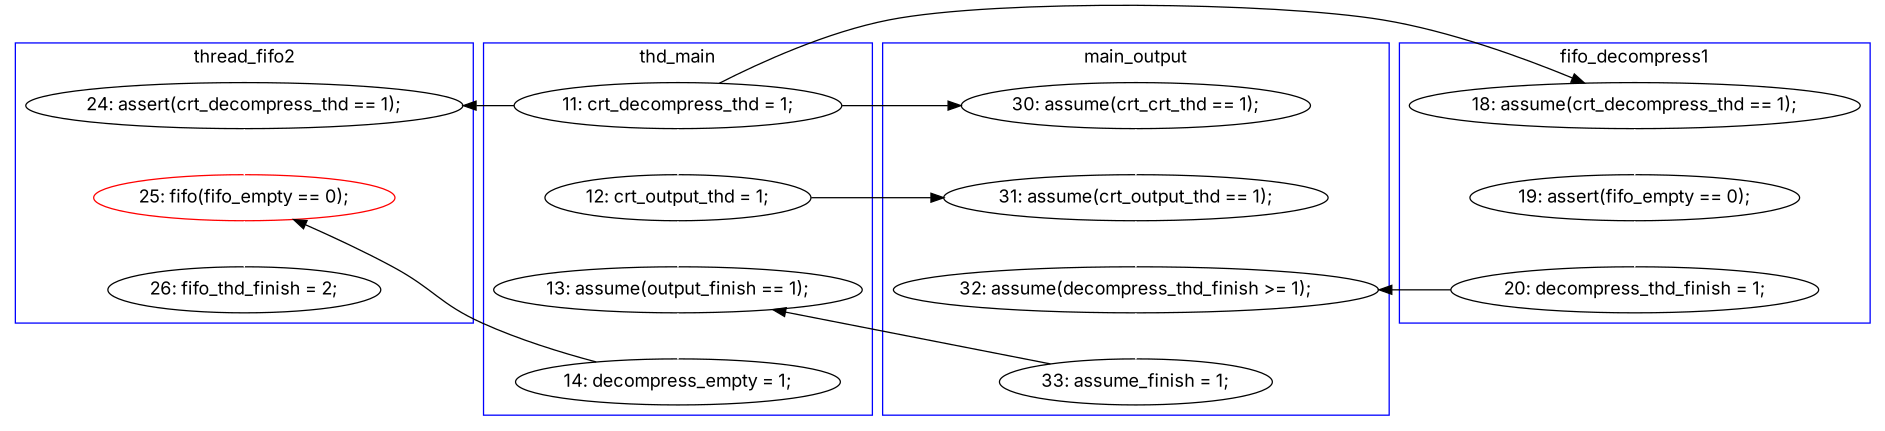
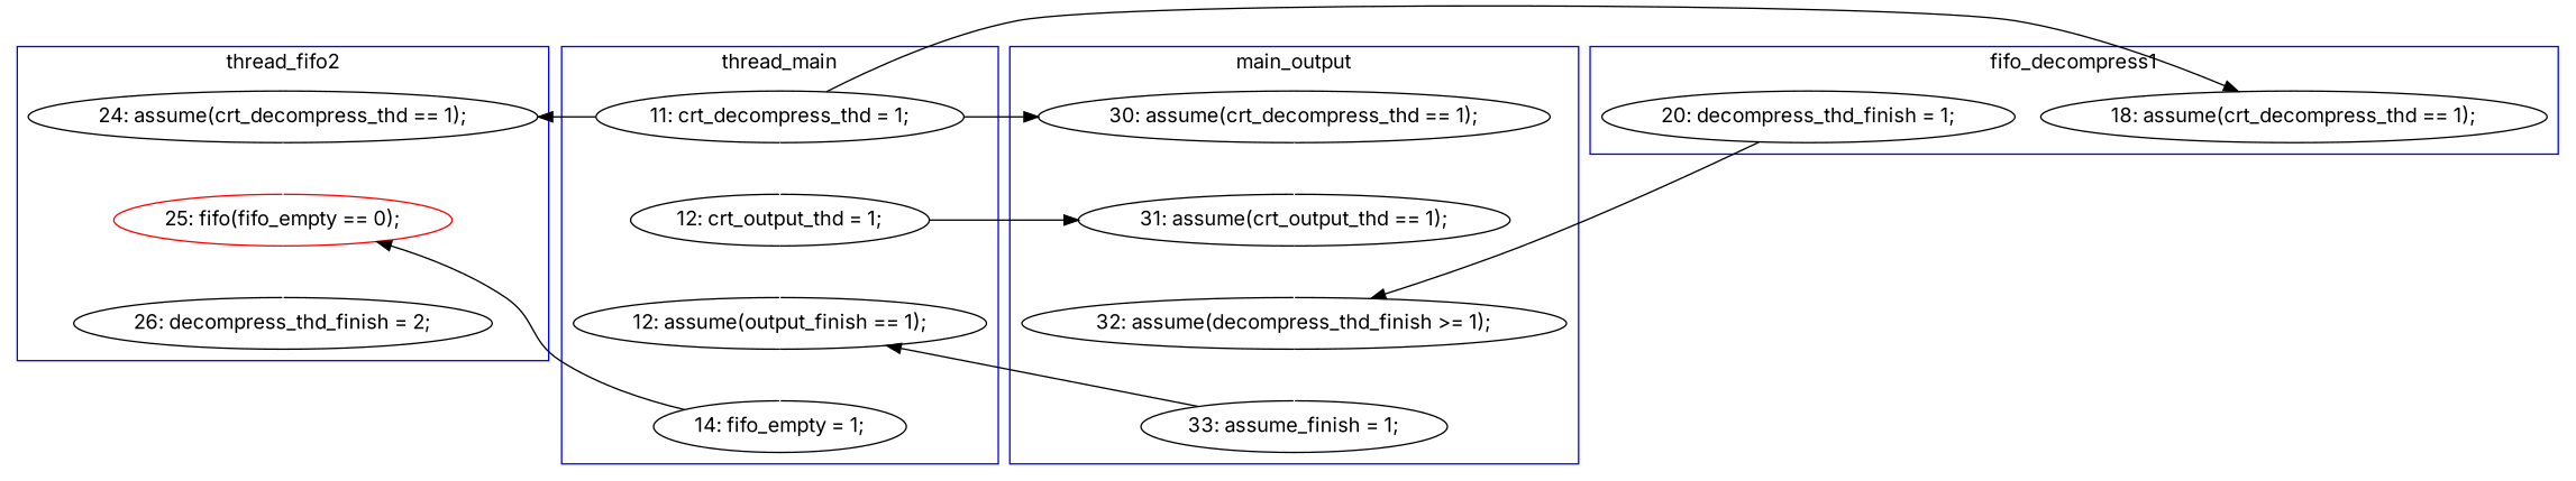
  digraph {
    fontname=Inter
    node [fontname=Inter]
    edge [color=white fontname=Inter style=solid]
-   n1 [label="24: assert(crt_decompress_thd == 1);"]
+   n1 [label="24: assume(crt_decompress_thd == 1);"]
    n2 [color=red label="25: fifo(fifo_empty == 0);"]
-   n3 [label="26: fifo_thd_finish = 2;"]
+   n3 [label="26: decompress_thd_finish = 2;"]
    n4 [label="33: assume_finish = 1;"]
    n5 [label="31: assume(crt_output_thd == 1);"]
    n6 [label="32: assume(decompress_thd_finish >= 1);"]
-   n7 [label="30: assume(crt_crt_thd == 1);"]
+   n7 [label="30: assume(crt_decompress_thd == 1);"]
    n8 [label="18: assume(crt_decompress_thd == 1);"]
-   n9 [label="19: assert(fifo_empty == 0);"]
    n10 [label="20: decompress_thd_finish = 1;"]
-   n11 [label="13: assume(output_finish == 1);"]
+   n11 [label="12: assume(output_finish == 1);"]
    n12 [label="11: crt_decompress_thd = 1;"]
    n13 [label="12: crt_output_thd = 1;"]
-   n14 [label="14: decompress_empty = 1;"]
+   n14 [label="14: fifo_empty = 1;"]
    subgraph cluster_1 {
      color=blue
      label=thread_fifo2
      n1
      n2
      n3
    }
    subgraph cluster_2 {
      color=blue
      label=main_output
      n4
      n5
      n6
      n7
    }
    subgraph cluster_3 {
      color=blue
      label=fifo_decompress1
      n8
-     n9
      n10
    }
    subgraph cluster_4 {
      color=blue
-     label=thd_main
+     label=thread_main
      n11
      n12
      n13
      n14
    }
    n1 -> n2
    n2 -> n3
    n4 -> n11 [color=black constraint=false]
    n5 -> n6
    n6 -> n4
    n7 -> n5
-   n8 -> n9
-   n9 -> n10
    n10 -> n6 [color=black constraint=false]
    n11 -> n14
    n12 -> n1 [color=black constraint=false]
    n12 -> n7 [color=black constraint=false]
    n12 -> n8 [color=black constraint=false]
    n12 -> n13
    n13 -> n5 [color=black constraint=false]
    n13 -> n11
    n14 -> n2 [color=black constraint=false]
  }
